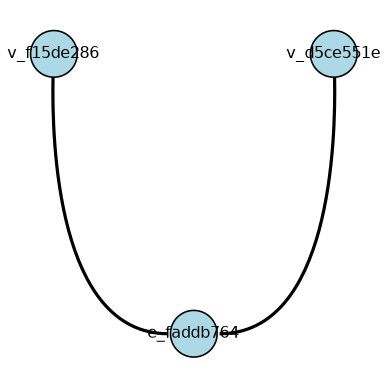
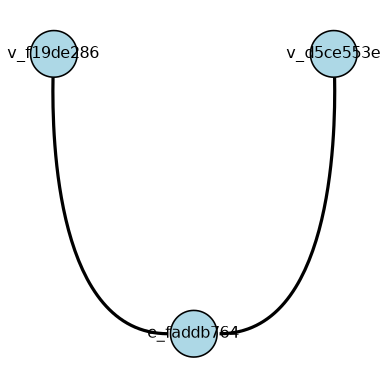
  graph {
    clusterrank=local
    compound=true
    concentrate=false
    fontname="DejaVu Sans"
    newrank=true
    nodesep=1.2
    rankdir=TB
    ranksep=1.0
    splines=true
    node [fillcolor=lightblue fixedsize=true fontname="DejaVu Sans" fontsize=10 margin=0.2 shape=circle style=filled]
    edge [arrowhead=none fontname="DejaVu Sans" fontsize=9 labelangle=0 labeldistance=1.5 minlen=2.5 penwidth=2 style=bold weight=1.0]
-   v_f15de286 [height=0.4 width=0.4]
+   v_f15de286 [height=0.4 width=0.4 label=v_f19de286]
    n2 [height=0.4 label=e_faddb764 width=0.4]
-   v_d5ce553e [height=0.4 width=0.4 label=v_d5ce551e]
+   v_d5ce553e [height=0.4 width=0.4]
    v_f15de286 -- n2 [headport=w]
    v_d5ce553e -- n2 [headport=e]
  }
